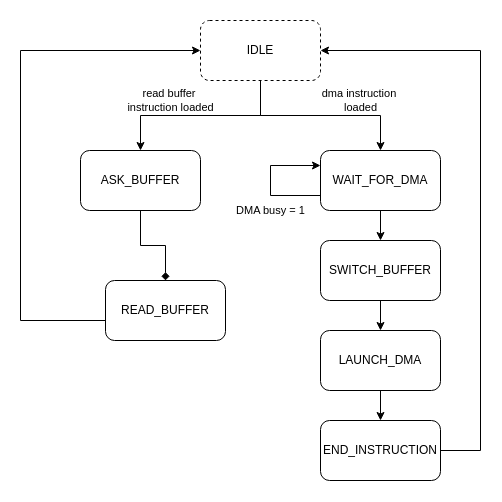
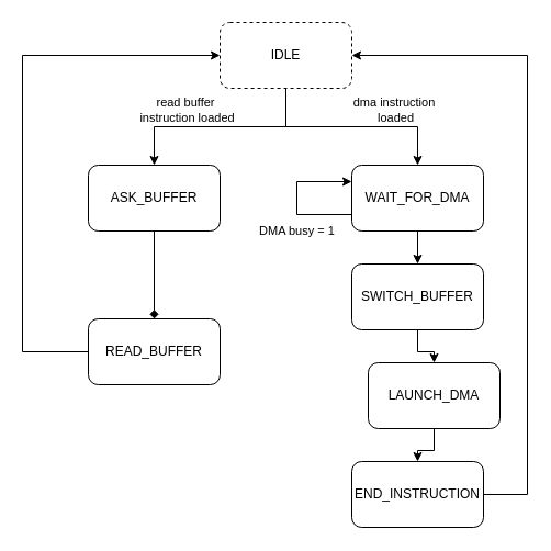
  <mxCell id="0" />
  <mxCell id="1" parent="0" />
  <mxCell id="2" value="read buffer&amp;nbsp;&lt;div&gt;instruction loaded&lt;/div&gt;" style="edgeStyle=orthogonalEdgeStyle;rounded=0;orthogonalLoop=1;jettySize=auto;html=1;entryX=0.5;entryY=0;entryDx=0;entryDy=0;" edge="1" parent="1" source="4" target="6"><mxGeometry x="0.316" y="-15" relative="1" as="geometry"><mxPoint as="offset" /></mxGeometry></mxCell>
  <mxCell id="3" value="dma instruction&amp;nbsp;&lt;div&gt;loaded&lt;/div&gt;" style="edgeStyle=orthogonalEdgeStyle;rounded=0;orthogonalLoop=1;jettySize=auto;html=1;entryX=0.5;entryY=0;entryDx=0;entryDy=0;" edge="1" parent="1" source="4" target="10"><mxGeometry x="0.421" y="15" relative="1" as="geometry"><mxPoint as="offset" /></mxGeometry></mxCell>
  <mxCell id="4" value="IDLE" style="rounded=1;whiteSpace=wrap;html=1;dashed=1;" vertex="1" parent="1"><mxGeometry x="200" y="20" width="120" height="60" as="geometry" /></mxCell>
  <mxCell id="5" style="edgeStyle=orthogonalEdgeStyle;rounded=0;orthogonalLoop=1;jettySize=auto;html=1;entryX=0.5;entryY=0;entryDx=0;entryDy=0;endArrow=diamond;" edge="1" parent="1" source="6" target="8"><mxGeometry relative="1" as="geometry" /></mxCell>
  <mxCell id="6" value="ASK_BUFFER" style="rounded=1;whiteSpace=wrap;html=1;" vertex="1" parent="1"><mxGeometry x="80" y="150" width="120" height="60" as="geometry" /></mxCell>
  <mxCell id="7" style="edgeStyle=orthogonalEdgeStyle;rounded=0;orthogonalLoop=1;jettySize=auto;html=1;entryX=0;entryY=0.5;entryDx=0;entryDy=0;" edge="1" parent="1" source="8" target="4"><mxGeometry relative="1" as="geometry"><Array as="points"><mxPoint x="20" y="320" /><mxPoint x="20" y="50" /></Array></mxGeometry></mxCell>
- <mxCell id="8" value="READ_BUFFER" style="rounded=1;whiteSpace=wrap;html=1;" vertex="1" parent="1"><mxGeometry x="105" y="280" width="120" height="60" as="geometry" /></mxCell>
+ <mxCell id="8" value="READ_BUFFER" style="rounded=1;whiteSpace=wrap;html=1;" vertex="1" parent="1"><mxGeometry x="80" y="290" width="120" height="60" as="geometry" /></mxCell>
  <mxCell id="9" style="edgeStyle=orthogonalEdgeStyle;rounded=0;orthogonalLoop=1;jettySize=auto;html=1;" edge="1" parent="1" source="10" target="12"><mxGeometry relative="1" as="geometry" /></mxCell>
  <mxCell id="10" value="WAIT_FOR_DMA" style="rounded=1;whiteSpace=wrap;html=1;" vertex="1" parent="1"><mxGeometry x="320" y="150" width="120" height="60" as="geometry" /></mxCell>
  <mxCell id="11" style="edgeStyle=orthogonalEdgeStyle;rounded=0;orthogonalLoop=1;jettySize=auto;html=1;" edge="1" parent="1" source="12" target="14"><mxGeometry relative="1" as="geometry" /></mxCell>
  <mxCell id="12" value="SWITCH_BUFFER" style="rounded=1;whiteSpace=wrap;html=1;" vertex="1" parent="1"><mxGeometry x="320" y="240" width="120" height="60" as="geometry" /></mxCell>
  <mxCell id="13" style="edgeStyle=orthogonalEdgeStyle;rounded=0;orthogonalLoop=1;jettySize=auto;html=1;" edge="1" parent="1" source="14" target="16"><mxGeometry relative="1" as="geometry" /></mxCell>
- <mxCell id="14" value="LAUNCH_DMA" style="rounded=1;whiteSpace=wrap;html=1;" vertex="1" parent="1"><mxGeometry x="320" y="330" width="120" height="60" as="geometry" /></mxCell>
+ <mxCell id="14" value="LAUNCH_DMA" style="rounded=1;whiteSpace=wrap;html=1;" vertex="1" parent="1"><mxGeometry x="335" y="330" width="120" height="60" as="geometry" /></mxCell>
  <mxCell id="15" style="edgeStyle=orthogonalEdgeStyle;rounded=0;orthogonalLoop=1;jettySize=auto;html=1;entryX=1;entryY=0.5;entryDx=0;entryDy=0;" edge="1" parent="1" source="16" target="4"><mxGeometry relative="1" as="geometry"><Array as="points"><mxPoint x="480" y="450" /><mxPoint x="480" y="50" /></Array></mxGeometry></mxCell>
  <mxCell id="16" value="END_INSTRUCTION" style="rounded=1;whiteSpace=wrap;html=1;" vertex="1" parent="1"><mxGeometry x="320" y="420" width="120" height="60" as="geometry" /></mxCell>
  <mxCell id="17" value="DMA bus&lt;span style=&quot;background-color: light-dark(#ffffff, var(--ge-dark-color, #121212)); color: light-dark(rgb(0, 0, 0), rgb(255, 255, 255));&quot;&gt;y = 1&lt;/span&gt;" style="edgeStyle=orthogonalEdgeStyle;rounded=0;orthogonalLoop=1;jettySize=auto;html=1;exitX=0;exitY=0.75;exitDx=0;exitDy=0;entryX=0;entryY=0.25;entryDx=0;entryDy=0;" edge="1" parent="1" source="10" target="10"><mxGeometry x="-0.231" y="-15" relative="1" as="geometry"><Array as="points"><mxPoint x="270" y="195" /><mxPoint x="270" y="165" /></Array><mxPoint x="-15" y="15" as="offset" /></mxGeometry></mxCell>
